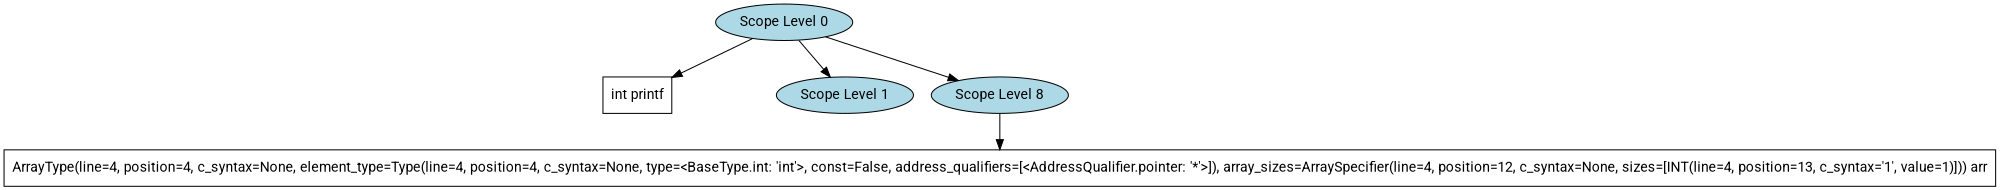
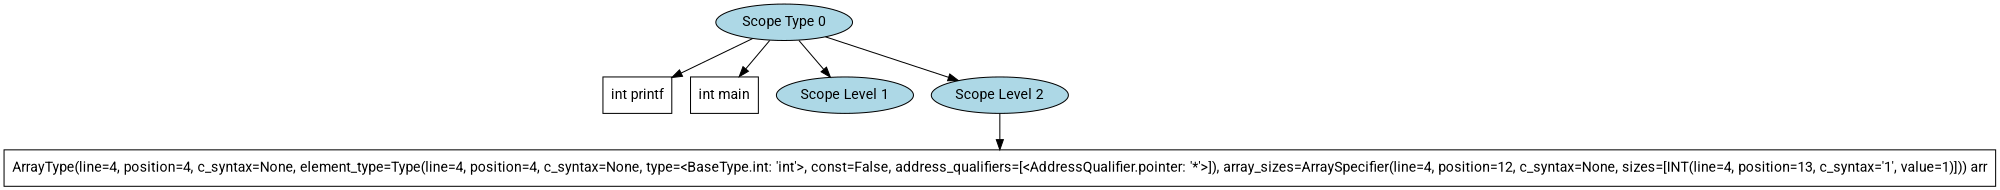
  digraph {
    fontname=Roboto
    node [fillcolor=lightblue fontname=Roboto style=filled]
    edge [color=black fontname=Roboto]
-   n1 [label="Scope Level 0"]
+   n1 [label="Scope Type 0"]
    n2 [fillcolor=white label="int printf" shape=box]
+   n3 [fillcolor=white label="int main" shape=box]
    n4 [label="Scope Level 1"]
-   n5 [label="Scope Level 8"]
+   n5 [label="Scope Level 2"]
    n6 [fillcolor=white label="ArrayType(line=4, position=4, c_syntax=None, element_type=Type(line=4, position=4, c_syntax=None, type=<BaseType.int: 'int'>, const=False, address_qualifiers=[<AddressQualifier.pointer: '*'>]), array_sizes=ArraySpecifier(line=4, position=12, c_syntax=None, sizes=[INT(line=4, position=13, c_syntax='1', value=1)])) arr" shape=box]
    n1 -> n2
+   n1 -> n3
    n1 -> n4 [color=""]
    n1 -> n5 [color=""]
    n5 -> n6
  }
